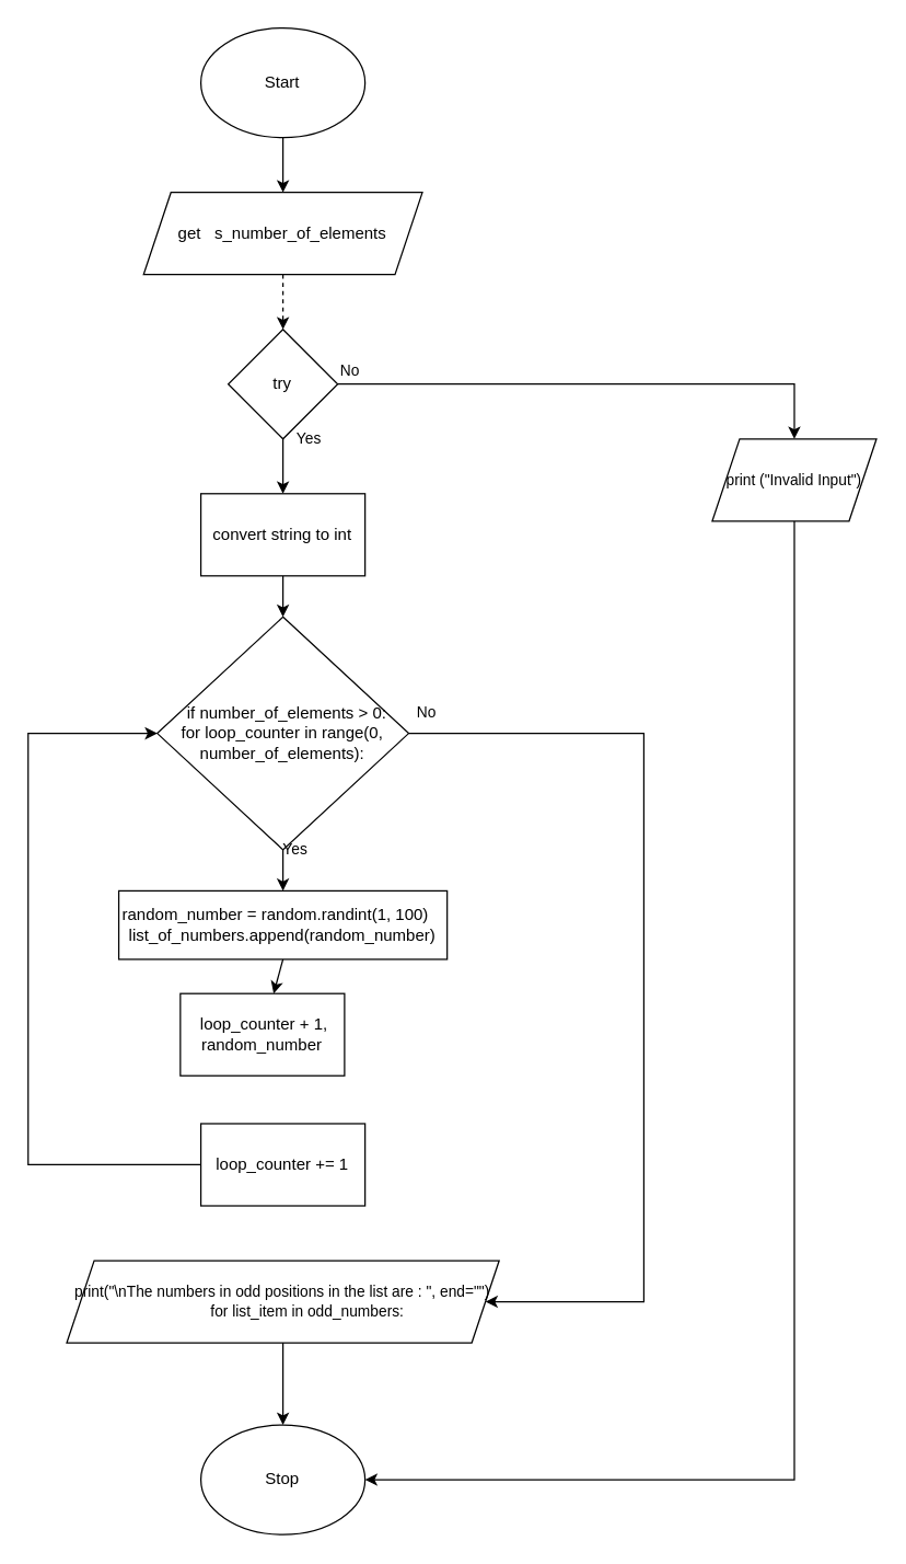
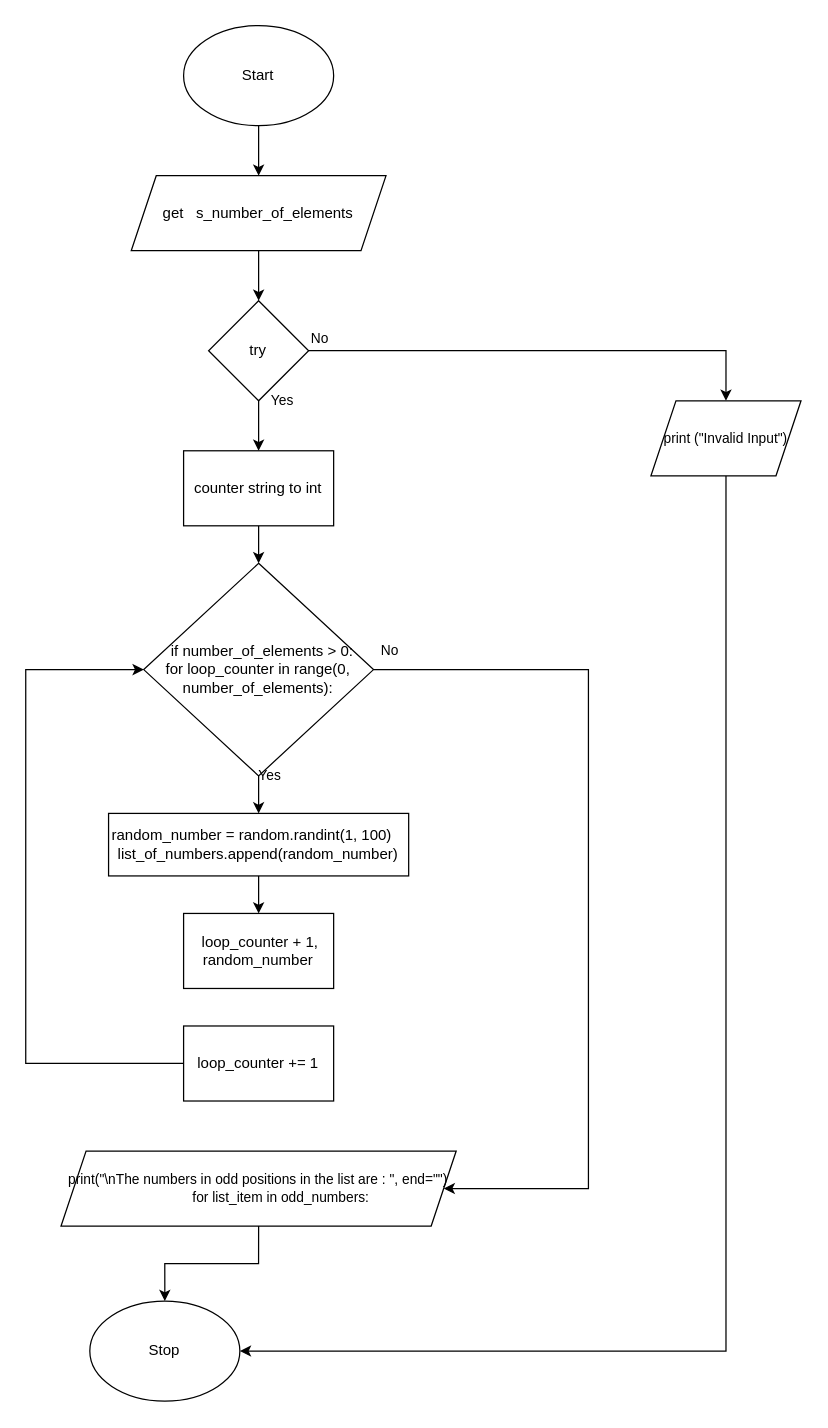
  <mxCell id="0" />
  <mxCell id="1" parent="0" />
  <mxCell id="2" style="edgeStyle=none;html=1;exitX=0.5;exitY=1;exitDx=0;exitDy=0;" edge="1" parent="1" source="3" target="6"><mxGeometry relative="1" as="geometry" /></mxCell>
  <mxCell id="3" value="Start" style="ellipse;whiteSpace=wrap;html=1;" parent="1" vertex="1"><mxGeometry x="146.24" y="20" width="120" height="80" as="geometry" /></mxCell>
- <mxCell id="4" value="Stop" style="ellipse;whiteSpace=wrap;html=1;" parent="1" vertex="1"><mxGeometry x="146.24" y="1040" width="120" height="80" as="geometry" /></mxCell>
- <mxCell id="5" style="edgeStyle=none;html=1;exitX=0.5;exitY=1;exitDx=0;exitDy=0;dashed=1;" edge="1" parent="1" source="6" target="9"><mxGeometry relative="1" as="geometry" /></mxCell>
+ <mxCell id="4" value="Stop" style="ellipse;whiteSpace=wrap;html=1;" parent="1" vertex="1"><mxGeometry x="71.24" y="1040" width="120" height="80" as="geometry" /></mxCell>
+ <mxCell id="5" style="edgeStyle=none;html=1;exitX=0.5;exitY=1;exitDx=0;exitDy=0;" edge="1" parent="1" source="6" target="9"><mxGeometry relative="1" as="geometry" /></mxCell>
  <mxCell id="6" value="get &amp;nbsp; s_number_of_elements" style="shape=parallelogram;perimeter=parallelogramPerimeter;whiteSpace=wrap;html=1;fixedSize=1;" parent="1" vertex="1"><mxGeometry x="104.36" y="140" width="203.76" height="60" as="geometry" /></mxCell>
  <mxCell id="7" style="edgeStyle=none;html=1;exitX=0.5;exitY=1;exitDx=0;exitDy=0;" edge="1" parent="1" source="9" target="14"><mxGeometry relative="1" as="geometry" /></mxCell>
  <mxCell id="8" style="edgeStyle=orthogonalEdgeStyle;shape=connector;rounded=0;html=1;exitX=1;exitY=0.5;exitDx=0;exitDy=0;entryX=0.5;entryY=0;entryDx=0;entryDy=0;labelBackgroundColor=default;fontFamily=Helvetica;fontSize=11;fontColor=default;endArrow=classic;strokeColor=default;" edge="1" parent="1" source="9" target="23"><mxGeometry relative="1" as="geometry" /></mxCell>
  <mxCell id="9" value="try" style="rhombus;whiteSpace=wrap;html=1;" vertex="1" parent="1"><mxGeometry x="166.24" y="240" width="80" height="80" as="geometry" /></mxCell>
  <mxCell id="10" style="edgeStyle=none;html=1;exitX=0.5;exitY=1;exitDx=0;exitDy=0;entryX=0.5;entryY=0;entryDx=0;entryDy=0;" edge="1" parent="1" source="12" target="17"><mxGeometry relative="1" as="geometry" /></mxCell>
  <mxCell id="11" style="edgeStyle=orthogonalEdgeStyle;shape=connector;rounded=0;html=1;exitX=1;exitY=0.5;exitDx=0;exitDy=0;entryX=1;entryY=0.5;entryDx=0;entryDy=0;labelBackgroundColor=default;fontFamily=Helvetica;fontSize=11;fontColor=default;endArrow=classic;strokeColor=default;" edge="1" parent="1" source="12" target="21"><mxGeometry relative="1" as="geometry"><Array as="points"><mxPoint x="470" y="535" /><mxPoint x="470" y="950" /></Array></mxGeometry></mxCell>
  <mxCell id="12" value="&amp;nbsp; if number_of_elements &amp;gt; 0:&lt;br&gt;for loop_counter in range(0, number_of_elements):" style="rhombus;whiteSpace=wrap;html=1;" vertex="1" parent="1"><mxGeometry x="114.36" y="450" width="183.76" height="170" as="geometry" /></mxCell>
  <mxCell id="13" style="edgeStyle=none;html=1;exitX=0.5;exitY=1;exitDx=0;exitDy=0;" edge="1" parent="1" source="14" target="12"><mxGeometry relative="1" as="geometry" /></mxCell>
- <mxCell id="14" value="convert string to int" style="rounded=0;whiteSpace=wrap;html=1;" vertex="1" parent="1"><mxGeometry x="146.24" y="360" width="120" height="60" as="geometry" /></mxCell>
- <mxCell id="15" value="&amp;nbsp;loop_counter + 1, random_number" style="rounded=0;whiteSpace=wrap;html=1;" vertex="1" parent="1"><mxGeometry x="131.24" y="725" width="120" height="60" as="geometry" /></mxCell>
+ <mxCell id="14" value="counter string to int" style="rounded=0;whiteSpace=wrap;html=1;" vertex="1" parent="1"><mxGeometry x="146.24" y="360" width="120" height="60" as="geometry" /></mxCell>
+ <mxCell id="15" value="&amp;nbsp;loop_counter + 1, random_number" style="rounded=0;whiteSpace=wrap;html=1;" vertex="1" parent="1"><mxGeometry x="146.24" y="730" width="120" height="60" as="geometry" /></mxCell>
  <mxCell id="16" style="edgeStyle=none;html=1;exitX=0.5;exitY=1;exitDx=0;exitDy=0;" edge="1" parent="1" source="17" target="15"><mxGeometry relative="1" as="geometry" /></mxCell>
  <mxCell id="17" value="random_number = random.randint(1, 100)&amp;nbsp; &amp;nbsp; list_of_numbers.append(random_number)" style="rounded=0;whiteSpace=wrap;html=1;" vertex="1" parent="1"><mxGeometry x="86.24" y="650" width="240" height="50" as="geometry" /></mxCell>
  <mxCell id="18" style="edgeStyle=orthogonalEdgeStyle;html=1;exitX=0;exitY=0.5;exitDx=0;exitDy=0;entryX=0;entryY=0.5;entryDx=0;entryDy=0;rounded=0;" edge="1" parent="1" source="19" target="12"><mxGeometry relative="1" as="geometry"><Array as="points"><mxPoint x="20" y="850" /><mxPoint x="20" y="535" /></Array></mxGeometry></mxCell>
  <mxCell id="19" value="loop_counter += 1" style="rounded=0;whiteSpace=wrap;html=1;" vertex="1" parent="1"><mxGeometry x="146.24" y="820" width="120" height="60" as="geometry" /></mxCell>
  <mxCell id="20" style="edgeStyle=orthogonalEdgeStyle;shape=connector;rounded=0;html=1;exitX=0.5;exitY=1;exitDx=0;exitDy=0;labelBackgroundColor=default;fontFamily=Helvetica;fontSize=11;fontColor=default;endArrow=classic;strokeColor=default;" edge="1" parent="1" source="21" target="4"><mxGeometry relative="1" as="geometry" /></mxCell>
  <mxCell id="21" value="print(&quot;\nThe numbers in odd positions in the list are : &quot;, end=&quot;&quot;)&#10;            for list_item in odd_numbers:" style="shape=parallelogram;perimeter=parallelogramPerimeter;whiteSpace=wrap;html=1;fixedSize=1;fontFamily=Helvetica;fontSize=11;fontColor=default;" vertex="1" parent="1"><mxGeometry x="48.24" y="920" width="316" height="60" as="geometry" /></mxCell>
  <mxCell id="22" style="edgeStyle=orthogonalEdgeStyle;shape=connector;rounded=0;html=1;exitX=0.5;exitY=1;exitDx=0;exitDy=0;entryX=1;entryY=0.5;entryDx=0;entryDy=0;labelBackgroundColor=default;fontFamily=Helvetica;fontSize=11;fontColor=default;endArrow=classic;strokeColor=default;" edge="1" parent="1" source="23" target="4"><mxGeometry relative="1" as="geometry" /></mxCell>
  <mxCell id="23" value="print (&quot;Invalid Input&quot;)" style="shape=parallelogram;perimeter=parallelogramPerimeter;whiteSpace=wrap;html=1;fixedSize=1;fontFamily=Helvetica;fontSize=11;fontColor=default;" vertex="1" parent="1"><mxGeometry x="520" y="320" width="120" height="60" as="geometry" /></mxCell>
  <mxCell id="24" value="Yes" style="text;html=1;resizable=0;autosize=1;align=center;verticalAlign=middle;points=[];fillColor=none;strokeColor=none;rounded=0;fontFamily=Helvetica;fontSize=11;fontColor=default;" vertex="1" parent="1"><mxGeometry x="210" y="310" width="30" height="20" as="geometry" /></mxCell>
  <mxCell id="25" value="No" style="text;html=1;resizable=0;autosize=1;align=center;verticalAlign=middle;points=[];fillColor=none;strokeColor=none;rounded=0;fontFamily=Helvetica;fontSize=11;fontColor=default;" vertex="1" parent="1"><mxGeometry x="240" y="260" width="30" height="20" as="geometry" /></mxCell>
  <mxCell id="26" value="Yes" style="text;html=1;resizable=0;autosize=1;align=center;verticalAlign=middle;points=[];fillColor=none;strokeColor=none;rounded=0;fontFamily=Helvetica;fontSize=11;fontColor=default;" vertex="1" parent="1"><mxGeometry x="200" y="610" width="30" height="20" as="geometry" /></mxCell>
  <mxCell id="27" value="No" style="text;html=1;resizable=0;autosize=1;align=center;verticalAlign=middle;points=[];fillColor=none;strokeColor=none;rounded=0;fontFamily=Helvetica;fontSize=11;fontColor=default;" vertex="1" parent="1"><mxGeometry x="296.24" y="510" width="30" height="20" as="geometry" /></mxCell>
